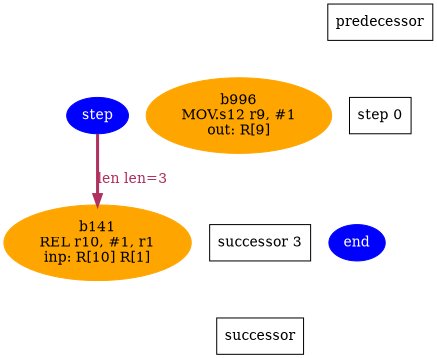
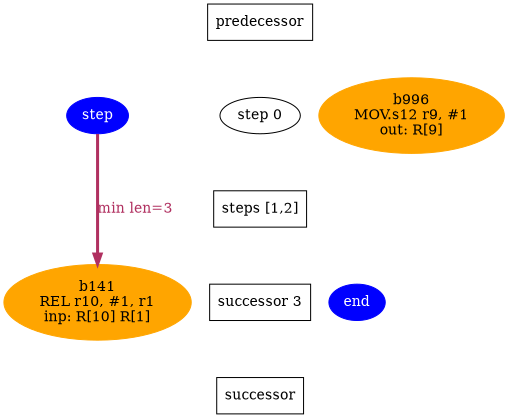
  digraph {
    node [shape=box]
    edge [style=invis weight=9000]
    n1 [color=orange fontcolor=black label="b141\nREL r10, #1, r1\ninp: R[10] R[1]" style=filled shape=""]
    n2 [label="successor 3"]
    n3 [color=orange fontcolor=black label="b996\nMOV.s12 r9, #1\nout: R[9]" style=filled shape=""]
-   n4 [label="step 0"]
+   n4 [label="step 0" shape=ellipse]
    n5 [color=blue fontcolor=white label=step style=filled shape=""]
    n6 [color=blue fontcolor=white label=end style=filled shape=""]
    n7 [label=successor]
+   n8 [label="steps [1,2]"]
    n9 [label=predecessor]
    subgraph sub_1 {
      rank=same
      n1
      n2
    }
    subgraph sub_2 {
      rank=same
      n3
      n4
    }
    subgraph sub_3 {
      rank=same
      n4
      n5
    }
    subgraph sub_4 {
      rank=same
      n2
      n6
    }
    n2 -> n7
-   n5 -> n1 [color=maroon fontcolor=maroon label="len len=3" penwidth=3 weight=1000 style=""]
+   n4 -> n8
+   n5 -> n1 [color=maroon fontcolor=maroon label="min len=3" penwidth=3 weight=1000 style=""]
+   n8 -> n2
    n9 -> n4
  }
